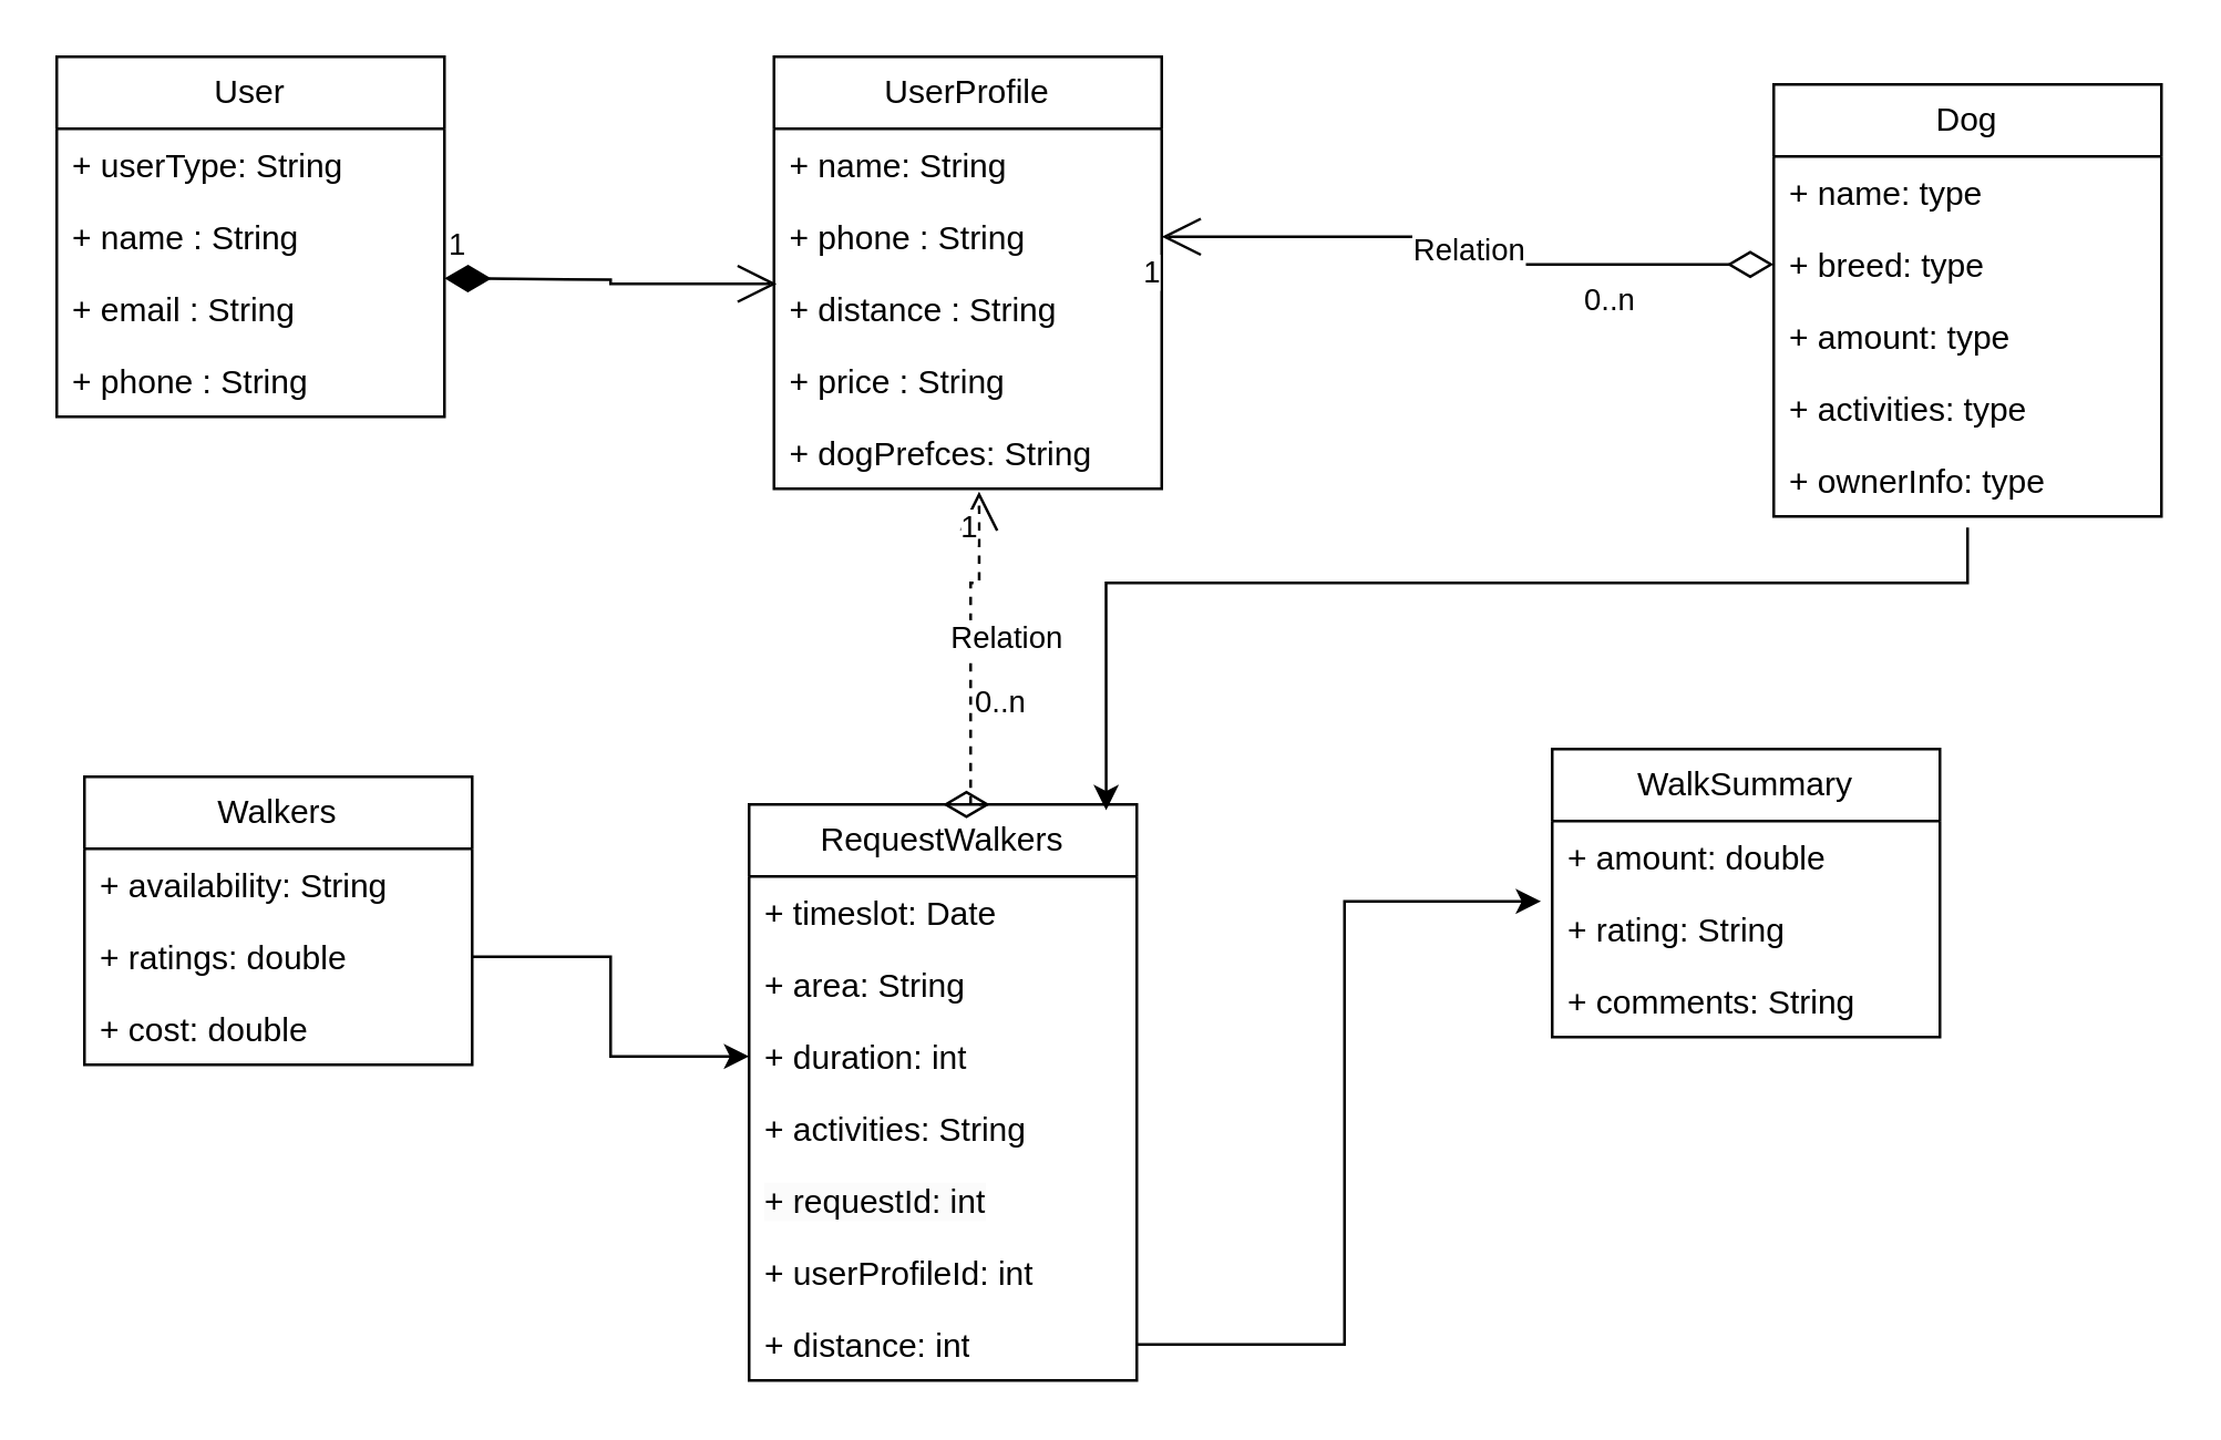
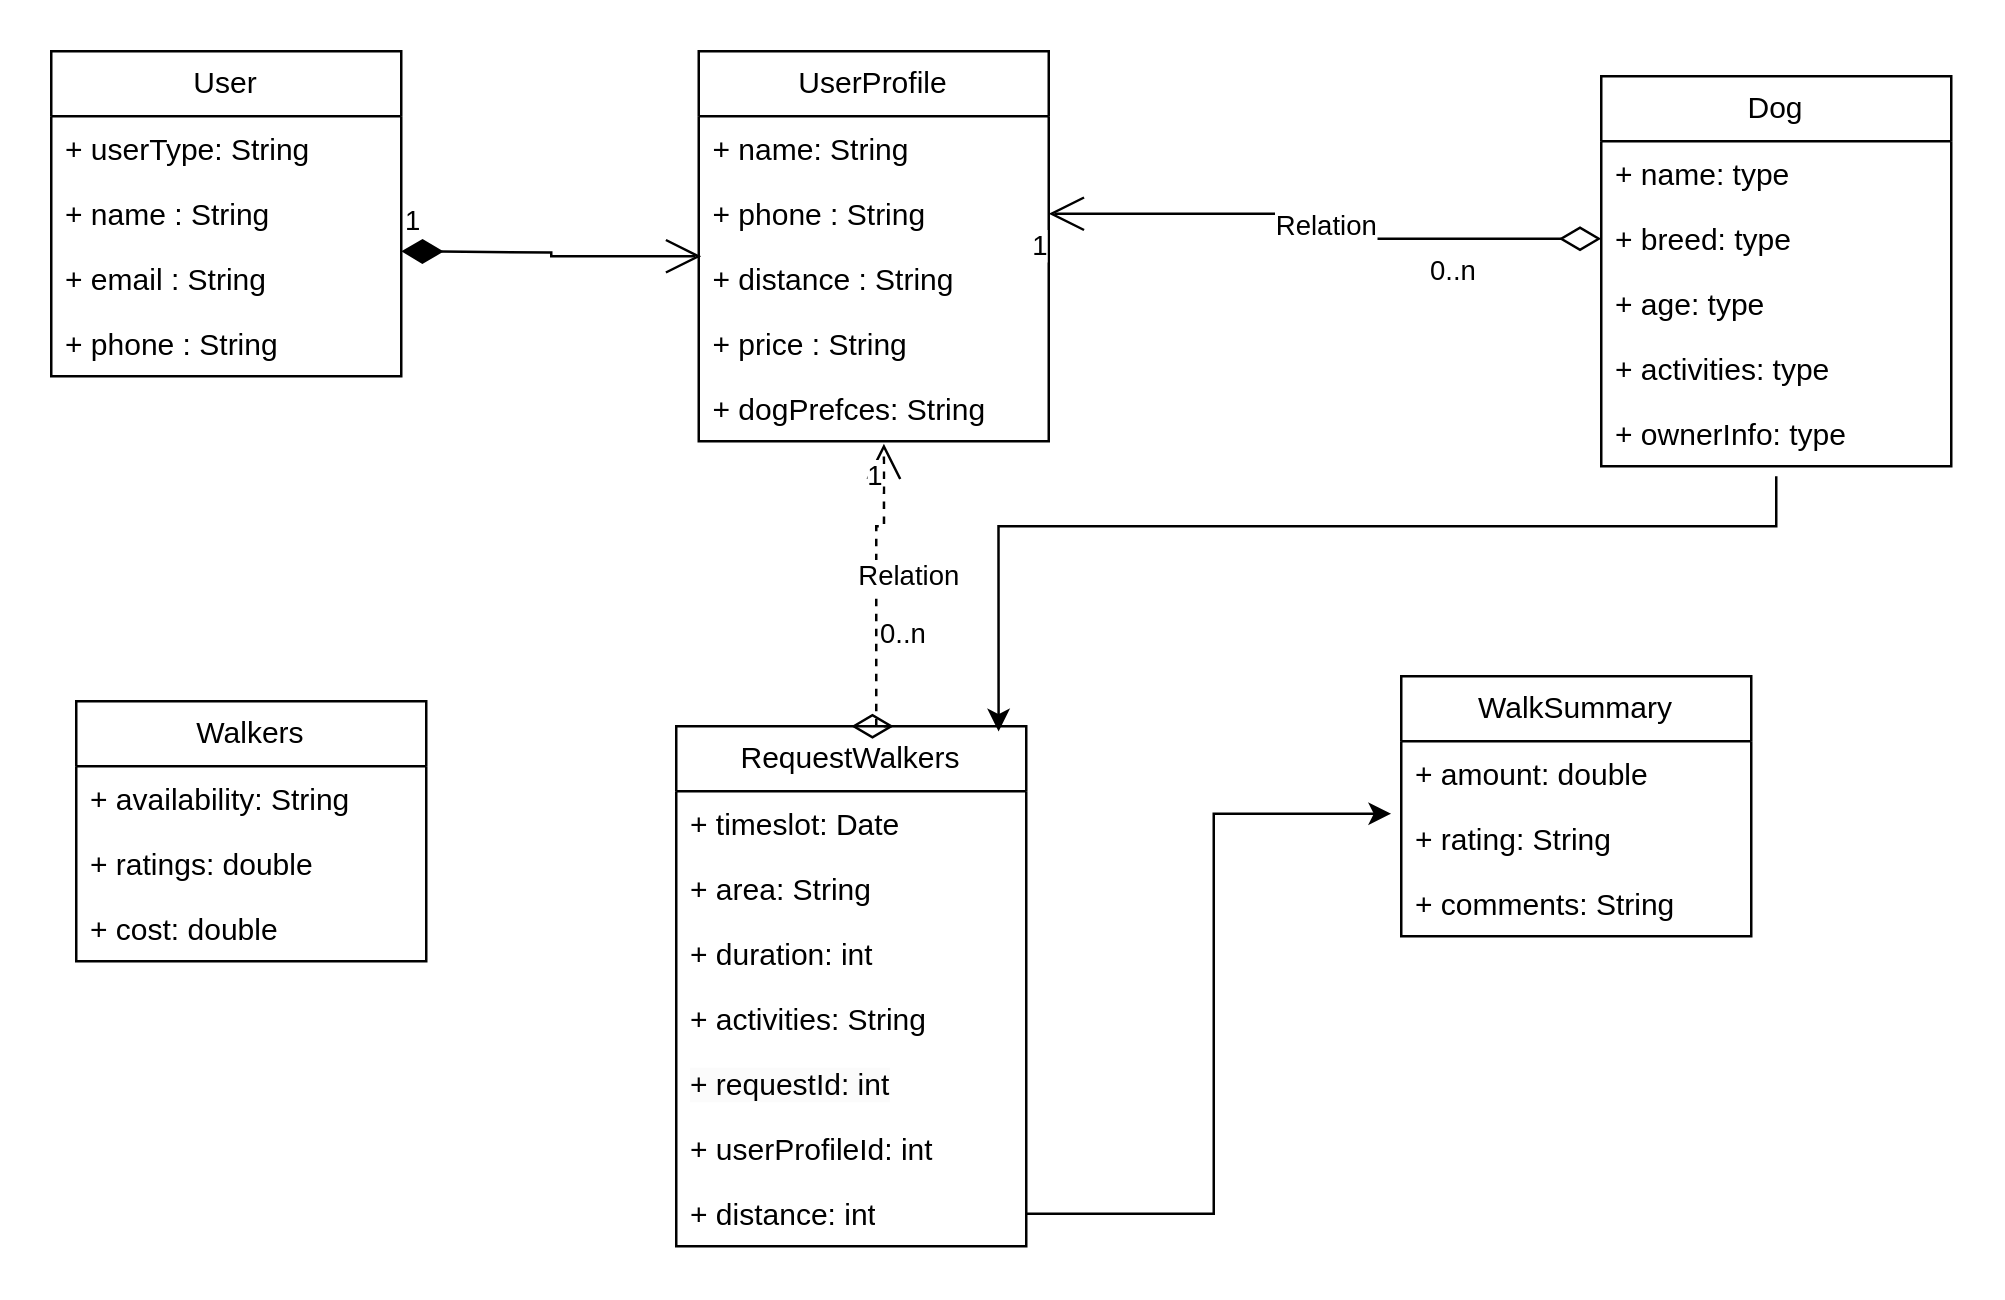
  <mxCell id="0" />
  <mxCell id="1" parent="0" />
  <mxCell id="2" value="User" style="swimlane;fontStyle=0;childLayout=stackLayout;horizontal=1;startSize=26;fillColor=none;horizontalStack=0;resizeParent=1;resizeParentMax=0;resizeLast=0;collapsible=1;marginBottom=0;whiteSpace=wrap;html=1;" vertex="1" parent="1"><mxGeometry x="20" y="20" width="140" height="130" as="geometry" /></mxCell>
  <mxCell id="3" value="+ userType: String" style="text;strokeColor=none;fillColor=none;align=left;verticalAlign=top;spacingLeft=4;spacingRight=4;overflow=hidden;rotatable=0;points=[[0,0.5],[1,0.5]];portConstraint=eastwest;whiteSpace=wrap;html=1;" vertex="1" parent="2"><mxGeometry y="26" width="140" height="26" as="geometry" /></mxCell>
  <mxCell id="4" value="+ name : String" style="text;strokeColor=none;fillColor=none;align=left;verticalAlign=top;spacingLeft=4;spacingRight=4;overflow=hidden;rotatable=0;points=[[0,0.5],[1,0.5]];portConstraint=eastwest;whiteSpace=wrap;html=1;" vertex="1" parent="2"><mxGeometry y="52" width="140" height="26" as="geometry" /></mxCell>
  <mxCell id="5" value="+ email : String&lt;br&gt;&lt;br&gt;+ phone : String" style="text;strokeColor=none;fillColor=none;align=left;verticalAlign=top;spacingLeft=4;spacingRight=4;overflow=hidden;rotatable=0;points=[[0,0.5],[1,0.5]];portConstraint=eastwest;whiteSpace=wrap;html=1;" vertex="1" parent="2"><mxGeometry y="78" width="140" height="26" as="geometry" /></mxCell>
  <mxCell id="6" value="+ phone : String" style="text;strokeColor=none;fillColor=none;align=left;verticalAlign=top;spacingLeft=4;spacingRight=4;overflow=hidden;rotatable=0;points=[[0,0.5],[1,0.5]];portConstraint=eastwest;whiteSpace=wrap;html=1;" vertex="1" parent="2"><mxGeometry y="104" width="140" height="26" as="geometry" /></mxCell>
  <mxCell id="7" value="UserProfile" style="swimlane;fontStyle=0;childLayout=stackLayout;horizontal=1;startSize=26;fillColor=none;horizontalStack=0;resizeParent=1;resizeParentMax=0;resizeLast=0;collapsible=1;marginBottom=0;whiteSpace=wrap;html=1;" vertex="1" parent="1"><mxGeometry x="279" y="20" width="140" height="156" as="geometry" /></mxCell>
  <mxCell id="8" value="+ name: String" style="text;strokeColor=none;fillColor=none;align=left;verticalAlign=top;spacingLeft=4;spacingRight=4;overflow=hidden;rotatable=0;points=[[0,0.5],[1,0.5]];portConstraint=eastwest;whiteSpace=wrap;html=1;" vertex="1" parent="7"><mxGeometry y="26" width="140" height="26" as="geometry" /></mxCell>
  <mxCell id="9" value="+ phone :&amp;nbsp;String" style="text;strokeColor=none;fillColor=none;align=left;verticalAlign=top;spacingLeft=4;spacingRight=4;overflow=hidden;rotatable=0;points=[[0,0.5],[1,0.5]];portConstraint=eastwest;whiteSpace=wrap;html=1;" vertex="1" parent="7"><mxGeometry y="52" width="140" height="26" as="geometry" /></mxCell>
  <mxCell id="10" value="+ distance :&amp;nbsp;String" style="text;strokeColor=none;fillColor=none;align=left;verticalAlign=top;spacingLeft=4;spacingRight=4;overflow=hidden;rotatable=0;points=[[0,0.5],[1,0.5]];portConstraint=eastwest;whiteSpace=wrap;html=1;" vertex="1" parent="7"><mxGeometry y="78" width="140" height="26" as="geometry" /></mxCell>
  <mxCell id="11" value="+ price :&amp;nbsp;String" style="text;strokeColor=none;fillColor=none;align=left;verticalAlign=top;spacingLeft=4;spacingRight=4;overflow=hidden;rotatable=0;points=[[0,0.5],[1,0.5]];portConstraint=eastwest;whiteSpace=wrap;html=1;" vertex="1" parent="7"><mxGeometry y="104" width="140" height="26" as="geometry" /></mxCell>
  <mxCell id="12" value="+ dogPrefces:&amp;nbsp;String" style="text;strokeColor=none;fillColor=none;align=left;verticalAlign=top;spacingLeft=4;spacingRight=4;overflow=hidden;rotatable=0;points=[[0,0.5],[1,0.5]];portConstraint=eastwest;whiteSpace=wrap;html=1;" vertex="1" parent="7"><mxGeometry y="130" width="140" height="26" as="geometry" /></mxCell>
  <mxCell id="13" value="Dog" style="swimlane;fontStyle=0;childLayout=stackLayout;horizontal=1;startSize=26;fillColor=none;horizontalStack=0;resizeParent=1;resizeParentMax=0;resizeLast=0;collapsible=1;marginBottom=0;whiteSpace=wrap;html=1;" vertex="1" parent="1"><mxGeometry x="640" y="30" width="140" height="156" as="geometry" /></mxCell>
  <mxCell id="14" value="+ name: type" style="text;strokeColor=none;fillColor=none;align=left;verticalAlign=top;spacingLeft=4;spacingRight=4;overflow=hidden;rotatable=0;points=[[0,0.5],[1,0.5]];portConstraint=eastwest;whiteSpace=wrap;html=1;" vertex="1" parent="13"><mxGeometry y="26" width="140" height="26" as="geometry" /></mxCell>
  <mxCell id="15" value="+ breed: type" style="text;strokeColor=none;fillColor=none;align=left;verticalAlign=top;spacingLeft=4;spacingRight=4;overflow=hidden;rotatable=0;points=[[0,0.5],[1,0.5]];portConstraint=eastwest;whiteSpace=wrap;html=1;" vertex="1" parent="13"><mxGeometry y="52" width="140" height="26" as="geometry" /></mxCell>
- <mxCell id="16" value="+ amount: type" style="text;strokeColor=none;fillColor=none;align=left;verticalAlign=top;spacingLeft=4;spacingRight=4;overflow=hidden;rotatable=0;points=[[0,0.5],[1,0.5]];portConstraint=eastwest;whiteSpace=wrap;html=1;" vertex="1" parent="13"><mxGeometry y="78" width="140" height="26" as="geometry" /></mxCell>
+ <mxCell id="16" value="+ age: type" style="text;strokeColor=none;fillColor=none;align=left;verticalAlign=top;spacingLeft=4;spacingRight=4;overflow=hidden;rotatable=0;points=[[0,0.5],[1,0.5]];portConstraint=eastwest;whiteSpace=wrap;html=1;" vertex="1" parent="13"><mxGeometry y="78" width="140" height="26" as="geometry" /></mxCell>
  <mxCell id="17" value="+ activities: type" style="text;strokeColor=none;fillColor=none;align=left;verticalAlign=top;spacingLeft=4;spacingRight=4;overflow=hidden;rotatable=0;points=[[0,0.5],[1,0.5]];portConstraint=eastwest;whiteSpace=wrap;html=1;" vertex="1" parent="13"><mxGeometry y="104" width="140" height="26" as="geometry" /></mxCell>
  <mxCell id="18" value="+ ownerInfo: type" style="text;strokeColor=none;fillColor=none;align=left;verticalAlign=top;spacingLeft=4;spacingRight=4;overflow=hidden;rotatable=0;points=[[0,0.5],[1,0.5]];portConstraint=eastwest;whiteSpace=wrap;html=1;" vertex="1" parent="13"><mxGeometry y="130" width="140" height="26" as="geometry" /></mxCell>
  <mxCell id="19" value="RequestWalkers" style="swimlane;fontStyle=0;childLayout=stackLayout;horizontal=1;startSize=26;fillColor=none;horizontalStack=0;resizeParent=1;resizeParentMax=0;resizeLast=0;collapsible=1;marginBottom=0;whiteSpace=wrap;html=1;" vertex="1" parent="1"><mxGeometry x="270" y="290" width="140" height="208" as="geometry" /></mxCell>
  <mxCell id="20" value="+ timeslot: Date" style="text;strokeColor=none;fillColor=none;align=left;verticalAlign=top;spacingLeft=4;spacingRight=4;overflow=hidden;rotatable=0;points=[[0,0.5],[1,0.5]];portConstraint=eastwest;whiteSpace=wrap;html=1;" vertex="1" parent="19"><mxGeometry y="26" width="140" height="26" as="geometry" /></mxCell>
  <mxCell id="21" value="+ area: String" style="text;strokeColor=none;fillColor=none;align=left;verticalAlign=top;spacingLeft=4;spacingRight=4;overflow=hidden;rotatable=0;points=[[0,0.5],[1,0.5]];portConstraint=eastwest;whiteSpace=wrap;html=1;" vertex="1" parent="19"><mxGeometry y="52" width="140" height="26" as="geometry" /></mxCell>
  <mxCell id="22" value="+ duration: int" style="text;strokeColor=none;fillColor=none;align=left;verticalAlign=top;spacingLeft=4;spacingRight=4;overflow=hidden;rotatable=0;points=[[0,0.5],[1,0.5]];portConstraint=eastwest;whiteSpace=wrap;html=1;" vertex="1" parent="19"><mxGeometry y="78" width="140" height="26" as="geometry" /></mxCell>
  <mxCell id="23" value="+ activities: String" style="text;strokeColor=none;fillColor=none;align=left;verticalAlign=top;spacingLeft=4;spacingRight=4;overflow=hidden;rotatable=0;points=[[0,0.5],[1,0.5]];portConstraint=eastwest;whiteSpace=wrap;html=1;" vertex="1" parent="19"><mxGeometry y="104" width="140" height="26" as="geometry" /></mxCell>
  <mxCell id="24" value="&lt;span style=&quot;caret-color: rgb(0, 0, 0); color: rgb(0, 0, 0); font-family: Helvetica; font-size: 12px; font-style: normal; font-variant-caps: normal; font-weight: 400; letter-spacing: normal; text-align: left; text-indent: 0px; text-transform: none; word-spacing: 0px; -webkit-text-stroke-width: 0px; background-color: rgb(251, 251, 251); text-decoration: none; float: none; display: inline !important;&quot;&gt;+ requestId: int&lt;/span&gt;" style="text;strokeColor=none;fillColor=none;align=left;verticalAlign=top;spacingLeft=4;spacingRight=4;overflow=hidden;rotatable=0;points=[[0,0.5],[1,0.5]];portConstraint=eastwest;whiteSpace=wrap;html=1;" vertex="1" parent="19"><mxGeometry y="130" width="140" height="26" as="geometry" /></mxCell>
  <mxCell id="25" value="+ userProfileId: int" style="text;strokeColor=none;fillColor=none;align=left;verticalAlign=top;spacingLeft=4;spacingRight=4;overflow=hidden;rotatable=0;points=[[0,0.5],[1,0.5]];portConstraint=eastwest;whiteSpace=wrap;html=1;" vertex="1" parent="19"><mxGeometry y="156" width="140" height="26" as="geometry" /></mxCell>
  <mxCell id="26" value="+ distance: int" style="text;strokeColor=none;fillColor=none;align=left;verticalAlign=top;spacingLeft=4;spacingRight=4;overflow=hidden;rotatable=0;points=[[0,0.5],[1,0.5]];portConstraint=eastwest;whiteSpace=wrap;html=1;" vertex="1" parent="19"><mxGeometry y="182" width="140" height="26" as="geometry" /></mxCell>
  <mxCell id="27" value="Walkers" style="swimlane;fontStyle=0;childLayout=stackLayout;horizontal=1;startSize=26;fillColor=none;horizontalStack=0;resizeParent=1;resizeParentMax=0;resizeLast=0;collapsible=1;marginBottom=0;whiteSpace=wrap;html=1;" vertex="1" parent="1"><mxGeometry x="30" y="280" width="140" height="104" as="geometry" /></mxCell>
  <mxCell id="28" value="+ availability: String" style="text;strokeColor=none;fillColor=none;align=left;verticalAlign=top;spacingLeft=4;spacingRight=4;overflow=hidden;rotatable=0;points=[[0,0.5],[1,0.5]];portConstraint=eastwest;whiteSpace=wrap;html=1;" vertex="1" parent="27"><mxGeometry y="26" width="140" height="26" as="geometry" /></mxCell>
  <mxCell id="29" value="+ ratings: double" style="text;strokeColor=none;fillColor=none;align=left;verticalAlign=top;spacingLeft=4;spacingRight=4;overflow=hidden;rotatable=0;points=[[0,0.5],[1,0.5]];portConstraint=eastwest;whiteSpace=wrap;html=1;" vertex="1" parent="27"><mxGeometry y="52" width="140" height="26" as="geometry" /></mxCell>
  <mxCell id="30" value="+ cost: double" style="text;strokeColor=none;fillColor=none;align=left;verticalAlign=top;spacingLeft=4;spacingRight=4;overflow=hidden;rotatable=0;points=[[0,0.5],[1,0.5]];portConstraint=eastwest;whiteSpace=wrap;html=1;" vertex="1" parent="27"><mxGeometry y="78" width="140" height="26" as="geometry" /></mxCell>
  <mxCell id="31" value="WalkSummary" style="swimlane;fontStyle=0;childLayout=stackLayout;horizontal=1;startSize=26;fillColor=none;horizontalStack=0;resizeParent=1;resizeParentMax=0;resizeLast=0;collapsible=1;marginBottom=0;whiteSpace=wrap;html=1;" vertex="1" parent="1"><mxGeometry x="560" y="270" width="140" height="104" as="geometry" /></mxCell>
  <mxCell id="32" value="+ amount: double" style="text;strokeColor=none;fillColor=none;align=left;verticalAlign=top;spacingLeft=4;spacingRight=4;overflow=hidden;rotatable=0;points=[[0,0.5],[1,0.5]];portConstraint=eastwest;whiteSpace=wrap;html=1;" vertex="1" parent="31"><mxGeometry y="26" width="140" height="26" as="geometry" /></mxCell>
  <mxCell id="33" value="+ rating: String" style="text;strokeColor=none;fillColor=none;align=left;verticalAlign=top;spacingLeft=4;spacingRight=4;overflow=hidden;rotatable=0;points=[[0,0.5],[1,0.5]];portConstraint=eastwest;whiteSpace=wrap;html=1;" vertex="1" parent="31"><mxGeometry y="52" width="140" height="26" as="geometry" /></mxCell>
  <mxCell id="34" value="+ comments: String" style="text;strokeColor=none;fillColor=none;align=left;verticalAlign=top;spacingLeft=4;spacingRight=4;overflow=hidden;rotatable=0;points=[[0,0.5],[1,0.5]];portConstraint=eastwest;whiteSpace=wrap;html=1;" vertex="1" parent="31"><mxGeometry y="78" width="140" height="26" as="geometry" /></mxCell>
  <mxCell id="35" value="1" style="endArrow=open;html=1;endSize=12;startArrow=diamondThin;startSize=14;startFill=1;edgeStyle=orthogonalEdgeStyle;align=left;verticalAlign=bottom;rounded=0;entryX=0.007;entryY=0.154;entryDx=0;entryDy=0;entryPerimeter=0;" edge="1" parent="1" target="10"><mxGeometry x="-1" y="3" relative="1" as="geometry"><mxPoint x="160" y="100" as="sourcePoint" /><mxPoint x="270" y="100" as="targetPoint" /></mxGeometry></mxCell>
  <mxCell id="36" value="Relation" style="endArrow=open;html=1;endSize=12;startArrow=diamondThin;startSize=14;startFill=0;edgeStyle=orthogonalEdgeStyle;rounded=0;exitX=0;exitY=0.5;exitDx=0;exitDy=0;entryX=1;entryY=0.5;entryDx=0;entryDy=0;" edge="1" parent="1" source="15" target="9"><mxGeometry relative="1" as="geometry"><mxPoint x="630" y="90" as="sourcePoint" /><mxPoint x="440" y="90" as="targetPoint" /></mxGeometry></mxCell>
  <mxCell id="37" value="0..n" style="edgeLabel;resizable=0;html=1;align=left;verticalAlign=top;" connectable="0" vertex="1" parent="36"><mxGeometry x="-1" relative="1" as="geometry"><mxPoint x="-70" as="offset" /></mxGeometry></mxCell>
  <mxCell id="38" value="1" style="edgeLabel;resizable=0;html=1;align=right;verticalAlign=top;" connectable="0" vertex="1" parent="36"><mxGeometry x="1" relative="1" as="geometry" /></mxCell>
  <mxCell id="39" style="edgeStyle=orthogonalEdgeStyle;rounded=0;orthogonalLoop=1;jettySize=auto;html=1;entryX=-0.029;entryY=0.115;entryDx=0;entryDy=0;entryPerimeter=0;" edge="1" parent="1" source="26" target="33"><mxGeometry relative="1" as="geometry" /></mxCell>
  <mxCell id="40" value="Relation" style="endArrow=open;html=1;endSize=12;startArrow=diamondThin;startSize=14;startFill=0;edgeStyle=orthogonalEdgeStyle;rounded=0;entryX=0.529;entryY=1.038;entryDx=0;entryDy=0;entryPerimeter=0;exitX=0.5;exitY=0;exitDx=0;exitDy=0;dashed=1;" edge="1" parent="1" source="19" target="12"><mxGeometry x="0.111" y="-13" relative="1" as="geometry"><mxPoint x="230" y="240" as="sourcePoint" /><mxPoint x="390" y="240" as="targetPoint" /><Array as="points"><mxPoint x="350" y="290" /><mxPoint x="350" y="210" /><mxPoint x="353" y="210" /></Array><mxPoint as="offset" /></mxGeometry></mxCell>
  <mxCell id="41" value="0..n" style="edgeLabel;resizable=0;html=1;align=left;verticalAlign=top;" connectable="0" vertex="1" parent="40"><mxGeometry x="-1" relative="1" as="geometry"><mxPoint x="10" y="-50" as="offset" /></mxGeometry></mxCell>
  <mxCell id="42" value="1" style="edgeLabel;resizable=0;html=1;align=right;verticalAlign=top;" connectable="0" vertex="1" parent="40"><mxGeometry x="1" relative="1" as="geometry" /></mxCell>
- <mxCell id="43" value="" style="edgeStyle=orthogonalEdgeStyle;rounded=0;orthogonalLoop=1;jettySize=auto;html=1;" edge="1" parent="1" source="29" target="22"><mxGeometry relative="1" as="geometry" /></mxCell>
  <mxCell id="44" style="edgeStyle=orthogonalEdgeStyle;rounded=0;orthogonalLoop=1;jettySize=auto;html=1;entryX=0.921;entryY=0.01;entryDx=0;entryDy=0;entryPerimeter=0;" edge="1" parent="1" target="19"><mxGeometry relative="1" as="geometry"><mxPoint x="710" y="190" as="sourcePoint" /><Array as="points"><mxPoint x="710" y="210" /><mxPoint x="399" y="210" /></Array></mxGeometry></mxCell>
